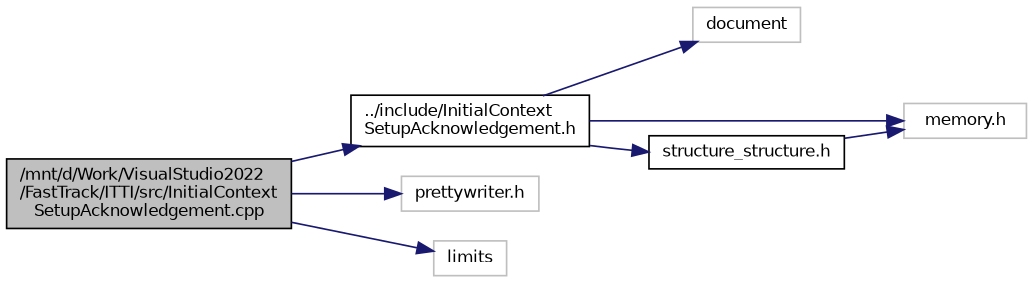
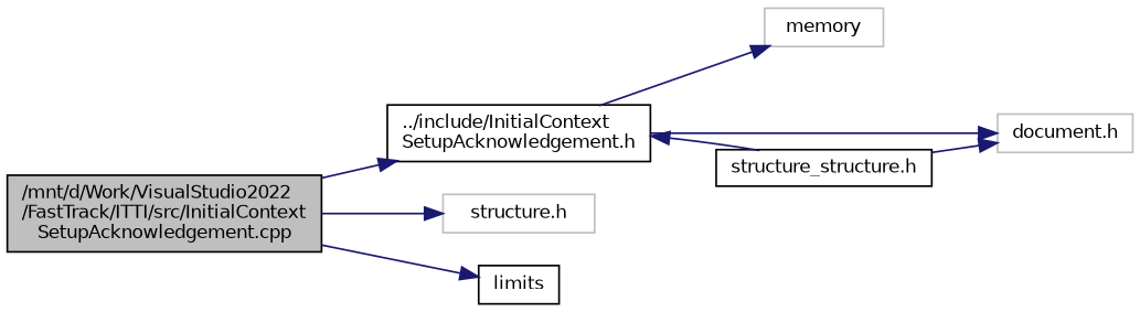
  digraph {
    rankdir=LR
    node [color=grey75 fillcolor=white fontname=Helvetica fontsize=10 shape=record style=filled]
    edge [color=midnightblue fontname=Helvetica fontsize=10 labelfontname=Helvetica labelfontsize=10 style=solid]
    n1 [color=black fillcolor=grey75 fontcolor=black height=0.2 label="/mnt/d/Work/VisualStudio2022\l/FastTrack/ITTI/src/InitialContext\lSetupAcknowledgement.cpp" width=0.4]
    n2 [color=black height=0.2 label="../include/InitialContext\lSetupAcknowledgement.h" width=0.4]
-   n3 [height=0.2 label="prettywriter.h" width=0.4]
-   n4 [height=0.2 label=limits width=0.4]
-   n5 [height=0.2 label=document width=0.4]
-   n6 [height=0.2 label="memory.h" width=0.4]
+   n3 [height=0.2 label="structure.h" width=0.4]
+   n4 [color=black height=0.2 label=limits width=0.4]
+   n5 [height=0.2 label=memory width=0.4]
+   n6 [height=0.2 label="document.h" width=0.4]
    n7 [color=black height=0.2 label="structure_structure.h" width=0.4]
    n1 -> n2
    n1 -> n3
    n1 -> n4
    n2 -> n5
    n2 -> n6
-   n2 -> n7
+   n7 -> n2
    n7 -> n6
  }
